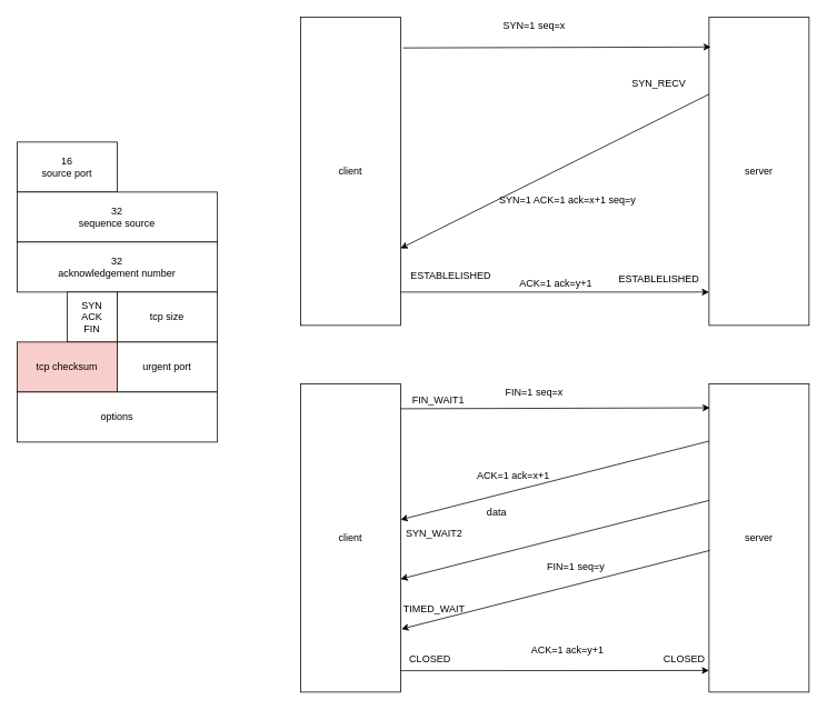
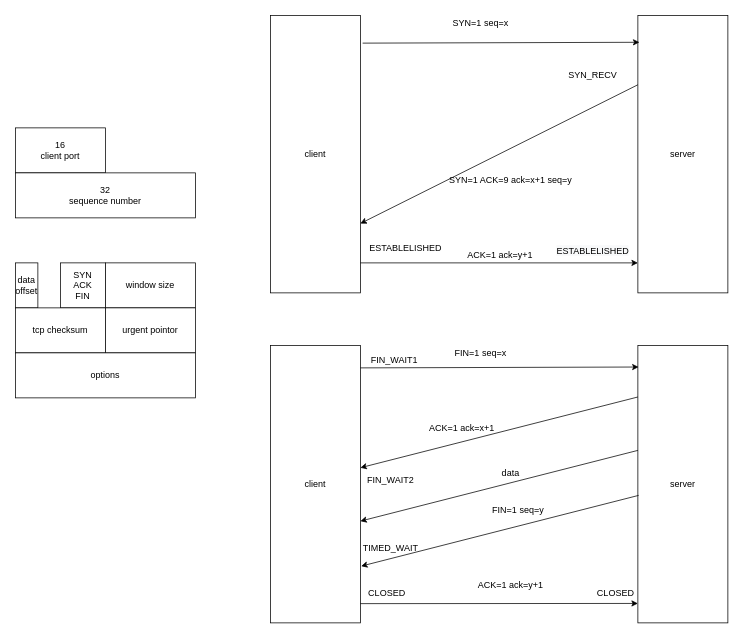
  <mxCell id="0" />
  <mxCell id="1" parent="0" />
- <mxCell id="2" value="16&lt;br&gt;source port" style="rounded=0;whiteSpace=wrap;html=1;" vertex="1" parent="1"><mxGeometry x="20" y="170" width="120" height="60" as="geometry" /></mxCell>
- <mxCell id="3" value="32&lt;br&gt;sequence source" style="rounded=0;whiteSpace=wrap;html=1;" vertex="1" parent="1"><mxGeometry x="20" y="230" width="240" height="60" as="geometry" /></mxCell>
- <mxCell id="4" value="32&lt;br&gt;acknowledgement number" style="rounded=0;whiteSpace=wrap;html=1;" vertex="1" parent="1"><mxGeometry x="20" y="290" width="240" height="60" as="geometry" /></mxCell>
+ <mxCell id="2" value="16&lt;br&gt;client port" style="rounded=0;whiteSpace=wrap;html=1;" vertex="1" parent="1"><mxGeometry x="20" y="170" width="120" height="60" as="geometry" /></mxCell>
+ <mxCell id="3" value="32&lt;br&gt;sequence number" style="rounded=0;whiteSpace=wrap;html=1;" vertex="1" parent="1"><mxGeometry x="20" y="230" width="240" height="60" as="geometry" /></mxCell>
+ <mxCell id="5" value="data&lt;br&gt;offset" style="rounded=0;whiteSpace=wrap;html=1;" vertex="1" parent="1"><mxGeometry x="20" y="350" width="30" height="60" as="geometry" /></mxCell>
  <mxCell id="6" value="SYN&lt;br&gt;ACK&lt;br&gt;FIN" style="rounded=0;whiteSpace=wrap;html=1;" vertex="1" parent="1"><mxGeometry x="80" y="350" width="60" height="60" as="geometry" /></mxCell>
- <mxCell id="7" value="tcp checksum" style="rounded=0;whiteSpace=wrap;html=1;fillColor=#f8cecc;" vertex="1" parent="1"><mxGeometry x="20" y="410" width="120" height="60" as="geometry" /></mxCell>
- <mxCell id="8" value="tcp size" style="rounded=0;whiteSpace=wrap;html=1;" vertex="1" parent="1"><mxGeometry x="140" y="350" width="120" height="60" as="geometry" /></mxCell>
- <mxCell id="9" value="urgent port" style="rounded=0;whiteSpace=wrap;html=1;" vertex="1" parent="1"><mxGeometry x="140" y="410" width="120" height="60" as="geometry" /></mxCell>
+ <mxCell id="7" value="tcp checksum" style="rounded=0;whiteSpace=wrap;html=1;" vertex="1" parent="1"><mxGeometry x="20" y="410" width="120" height="60" as="geometry" /></mxCell>
+ <mxCell id="8" value="window size" style="rounded=0;whiteSpace=wrap;html=1;" vertex="1" parent="1"><mxGeometry x="140" y="350" width="120" height="60" as="geometry" /></mxCell>
+ <mxCell id="9" value="urgent pointor" style="rounded=0;whiteSpace=wrap;html=1;" vertex="1" parent="1"><mxGeometry x="140" y="410" width="120" height="60" as="geometry" /></mxCell>
  <mxCell id="10" value="options" style="rounded=0;whiteSpace=wrap;html=1;" vertex="1" parent="1"><mxGeometry x="20" y="470" width="240" height="60" as="geometry" /></mxCell>
  <mxCell id="11" value="client" style="rounded=0;whiteSpace=wrap;html=1;" vertex="1" parent="1"><mxGeometry x="360" y="20" width="120" height="370" as="geometry" /></mxCell>
  <mxCell id="12" value="server" style="rounded=0;whiteSpace=wrap;html=1;" vertex="1" parent="1"><mxGeometry x="850" y="20" width="120" height="370" as="geometry" /></mxCell>
  <mxCell id="13" value="" style="endArrow=classic;html=1;rounded=0;exitX=1.025;exitY=0.1;exitDx=0;exitDy=0;exitPerimeter=0;entryX=0.017;entryY=0.097;entryDx=0;entryDy=0;entryPerimeter=0;" edge="1" parent="1" source="11" target="12"><mxGeometry width="50" height="50" relative="1" as="geometry"><mxPoint x="720" y="110" as="sourcePoint" /><mxPoint x="770" y="60" as="targetPoint" /></mxGeometry></mxCell>
  <mxCell id="14" value="SYN=1 seq=x" style="text;html=1;align=center;verticalAlign=middle;resizable=0;points=[];autosize=1;strokeColor=none;fillColor=none;" vertex="1" parent="1"><mxGeometry x="595" y="20" width="90" height="20" as="geometry" /></mxCell>
  <mxCell id="15" value="" style="endArrow=classic;html=1;rounded=0;entryX=1;entryY=0.75;entryDx=0;entryDy=0;exitX=0;exitY=0.25;exitDx=0;exitDy=0;" edge="1" parent="1" source="12" target="11"><mxGeometry width="50" height="50" relative="1" as="geometry"><mxPoint x="720" y="110" as="sourcePoint" /><mxPoint x="770" y="60" as="targetPoint" /></mxGeometry></mxCell>
- <mxCell id="16" value="SYN=1 ACK=1 ack=x+1 seq=y" style="text;html=1;align=center;verticalAlign=middle;resizable=0;points=[];autosize=1;strokeColor=none;fillColor=none;" vertex="1" parent="1"><mxGeometry x="590" y="230" width="180" height="20" as="geometry" /></mxCell>
+ <mxCell id="16" value="SYN=1 ACK=9 ack=x+1 seq=y" style="text;html=1;align=center;verticalAlign=middle;resizable=0;points=[];autosize=1;strokeColor=none;fillColor=none;" vertex="1" parent="1"><mxGeometry x="590" y="230" width="180" height="20" as="geometry" /></mxCell>
  <mxCell id="17" value="SYN_RECV" style="text;html=1;strokeColor=none;fillColor=none;align=center;verticalAlign=middle;whiteSpace=wrap;rounded=0;" vertex="1" parent="1"><mxGeometry x="760" y="85" width="60" height="30" as="geometry" /></mxCell>
  <mxCell id="18" value="" style="endArrow=classic;html=1;rounded=0;" edge="1" parent="1"><mxGeometry width="50" height="50" relative="1" as="geometry"><mxPoint x="480" y="350" as="sourcePoint" /><mxPoint x="850" y="350" as="targetPoint" /></mxGeometry></mxCell>
  <mxCell id="19" value="&amp;nbsp;ACK=1 ack=y+1&amp;nbsp;" style="text;html=1;align=center;verticalAlign=middle;resizable=0;points=[];autosize=1;strokeColor=none;fillColor=none;" vertex="1" parent="1"><mxGeometry x="611" y="330" width="110" height="20" as="geometry" /></mxCell>
  <mxCell id="20" value="ESTABLELISHED" style="text;html=1;align=center;verticalAlign=middle;resizable=0;points=[];autosize=1;strokeColor=none;fillColor=none;" vertex="1" parent="1"><mxGeometry x="485" y="320" width="110" height="20" as="geometry" /></mxCell>
  <mxCell id="21" value="&lt;span style=&quot;color: rgb(0, 0, 0); font-family: helvetica; font-size: 12px; font-style: normal; font-weight: 400; letter-spacing: normal; text-align: center; text-indent: 0px; text-transform: none; word-spacing: 0px; background-color: rgb(248, 249, 250); display: inline; float: none;&quot;&gt;ESTABLELISHED&lt;/span&gt;" style="text;whiteSpace=wrap;html=1;" vertex="1" parent="1"><mxGeometry x="740" y="320" width="120" height="30" as="geometry" /></mxCell>
  <mxCell id="22" value="client" style="rounded=0;whiteSpace=wrap;html=1;" vertex="1" parent="1"><mxGeometry x="360" y="460" width="120" height="370" as="geometry" /></mxCell>
  <mxCell id="23" value="server" style="rounded=0;whiteSpace=wrap;html=1;" vertex="1" parent="1"><mxGeometry x="850" y="460" width="120" height="370" as="geometry" /></mxCell>
  <mxCell id="24" value="" style="endArrow=classic;html=1;rounded=0;entryX=0.008;entryY=0.078;entryDx=0;entryDy=0;entryPerimeter=0;" edge="1" parent="1" target="23"><mxGeometry width="50" height="50" relative="1" as="geometry"><mxPoint x="480" y="490" as="sourcePoint" /><mxPoint x="530" y="440" as="targetPoint" /></mxGeometry></mxCell>
  <mxCell id="25" value="FIN=1 seq=x" style="text;html=1;align=center;verticalAlign=middle;resizable=0;points=[];autosize=1;strokeColor=none;fillColor=none;" vertex="1" parent="1"><mxGeometry x="600" y="460" width="80" height="20" as="geometry" /></mxCell>
  <mxCell id="26" value="" style="endArrow=classic;html=1;rounded=0;entryX=1;entryY=0.441;entryDx=0;entryDy=0;entryPerimeter=0;exitX=0;exitY=0.186;exitDx=0;exitDy=0;exitPerimeter=0;" edge="1" parent="1" source="23" target="22"><mxGeometry width="50" height="50" relative="1" as="geometry"><mxPoint x="845" y="530" as="sourcePoint" /><mxPoint x="490" y="620" as="targetPoint" /></mxGeometry></mxCell>
  <mxCell id="27" value="ACK=1 ack=x+1" style="text;html=1;align=center;verticalAlign=middle;resizable=0;points=[];autosize=1;strokeColor=none;fillColor=none;" vertex="1" parent="1"><mxGeometry x="565" y="560" width="100" height="20" as="geometry" /></mxCell>
  <mxCell id="28" value="FIN_WAIT1" style="text;html=1;align=center;verticalAlign=middle;resizable=0;points=[];autosize=1;strokeColor=none;fillColor=none;" vertex="1" parent="1"><mxGeometry x="485" y="470" width="80" height="20" as="geometry" /></mxCell>
- <mxCell id="29" value="SYN_WAIT2" style="text;html=1;align=center;verticalAlign=middle;resizable=0;points=[];autosize=1;strokeColor=none;fillColor=none;" vertex="1" parent="1"><mxGeometry x="480" y="630" width="80" height="20" as="geometry" /></mxCell>
+ <mxCell id="29" value="FIN_WAIT2" style="text;html=1;align=center;verticalAlign=middle;resizable=0;points=[];autosize=1;strokeColor=none;fillColor=none;" vertex="1" parent="1"><mxGeometry x="480" y="630" width="80" height="20" as="geometry" /></mxCell>
  <mxCell id="30" value="" style="endArrow=classic;html=1;rounded=0;entryX=1;entryY=0.441;entryDx=0;entryDy=0;entryPerimeter=0;exitX=0;exitY=0.186;exitDx=0;exitDy=0;exitPerimeter=0;" edge="1" parent="1"><mxGeometry width="50" height="50" relative="1" as="geometry"><mxPoint x="850" y="600" as="sourcePoint" /><mxPoint x="480" y="694.35" as="targetPoint" /></mxGeometry></mxCell>
- <mxCell id="31" value="data" style="text;html=1;align=center;verticalAlign=middle;resizable=0;points=[];autosize=1;strokeColor=none;fillColor=none;" vertex="1" parent="1"><mxGeometry x="575" y="605" width="40" height="20" as="geometry" /></mxCell>
+ <mxCell id="31" value="data" style="text;html=1;align=center;verticalAlign=middle;resizable=0;points=[];autosize=1;strokeColor=none;fillColor=none;" vertex="1" parent="1"><mxGeometry x="660" y="620" width="40" height="20" as="geometry" /></mxCell>
  <mxCell id="32" value="" style="endArrow=classic;html=1;rounded=0;entryX=1;entryY=0.441;entryDx=0;entryDy=0;entryPerimeter=0;exitX=0;exitY=0.186;exitDx=0;exitDy=0;exitPerimeter=0;" edge="1" parent="1"><mxGeometry width="50" height="50" relative="1" as="geometry"><mxPoint x="851" y="660" as="sourcePoint" /><mxPoint x="481" y="754.35" as="targetPoint" /></mxGeometry></mxCell>
  <mxCell id="33" value="FIN=1 seq=y" style="text;html=1;align=center;verticalAlign=middle;resizable=0;points=[];autosize=1;strokeColor=none;fillColor=none;" vertex="1" parent="1"><mxGeometry x="650" y="670" width="80" height="20" as="geometry" /></mxCell>
  <mxCell id="34" value="" style="endArrow=classic;html=1;rounded=0;entryX=0;entryY=0.93;entryDx=0;entryDy=0;entryPerimeter=0;" edge="1" parent="1" target="23"><mxGeometry width="50" height="50" relative="1" as="geometry"><mxPoint x="480" y="804.35" as="sourcePoint" /><mxPoint x="840" y="804" as="targetPoint" /></mxGeometry></mxCell>
  <mxCell id="35" value="ACK=1 ack=y+1" style="text;html=1;align=center;verticalAlign=middle;resizable=0;points=[];autosize=1;strokeColor=none;fillColor=none;" vertex="1" parent="1"><mxGeometry x="630" y="770" width="100" height="20" as="geometry" /></mxCell>
  <mxCell id="36" value="TIMED_WAIT" style="text;html=1;align=center;verticalAlign=middle;resizable=0;points=[];autosize=1;strokeColor=none;fillColor=none;" vertex="1" parent="1"><mxGeometry x="475" y="720" width="90" height="20" as="geometry" /></mxCell>
  <mxCell id="37" value="CLOSED" style="text;html=1;align=center;verticalAlign=middle;resizable=0;points=[];autosize=1;strokeColor=none;fillColor=none;" vertex="1" parent="1"><mxGeometry x="485" y="780" width="60" height="20" as="geometry" /></mxCell>
  <mxCell id="38" value="CLOSED" style="text;html=1;align=center;verticalAlign=middle;resizable=0;points=[];autosize=1;strokeColor=none;fillColor=none;" vertex="1" parent="1"><mxGeometry x="790" y="780" width="60" height="20" as="geometry" /></mxCell>
